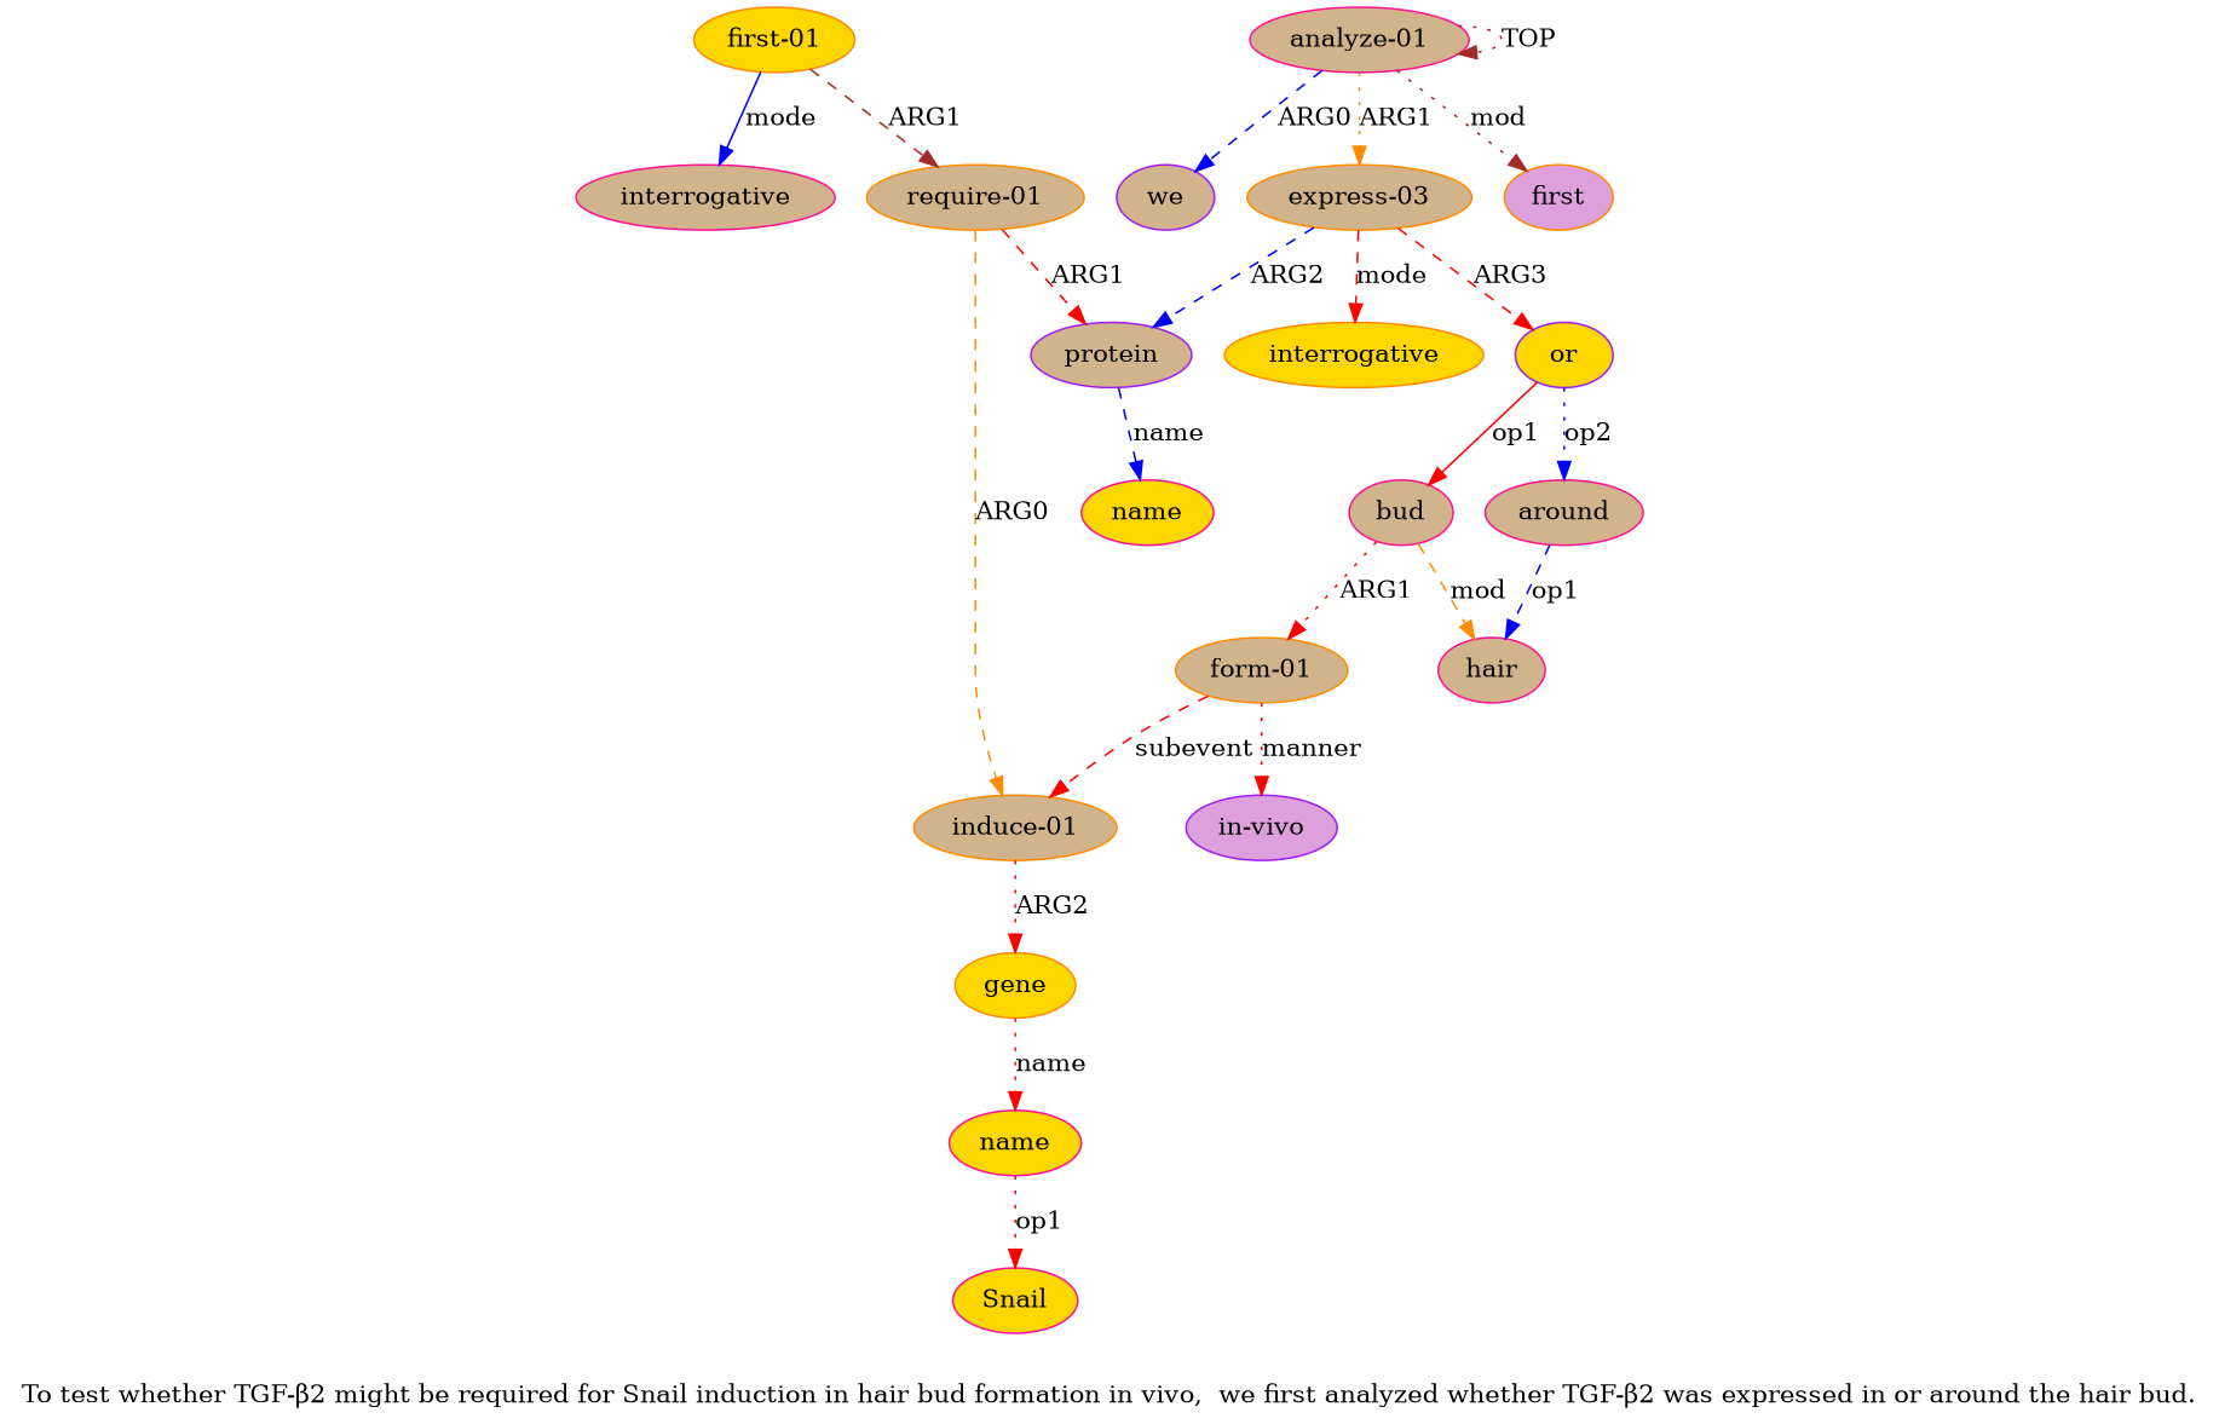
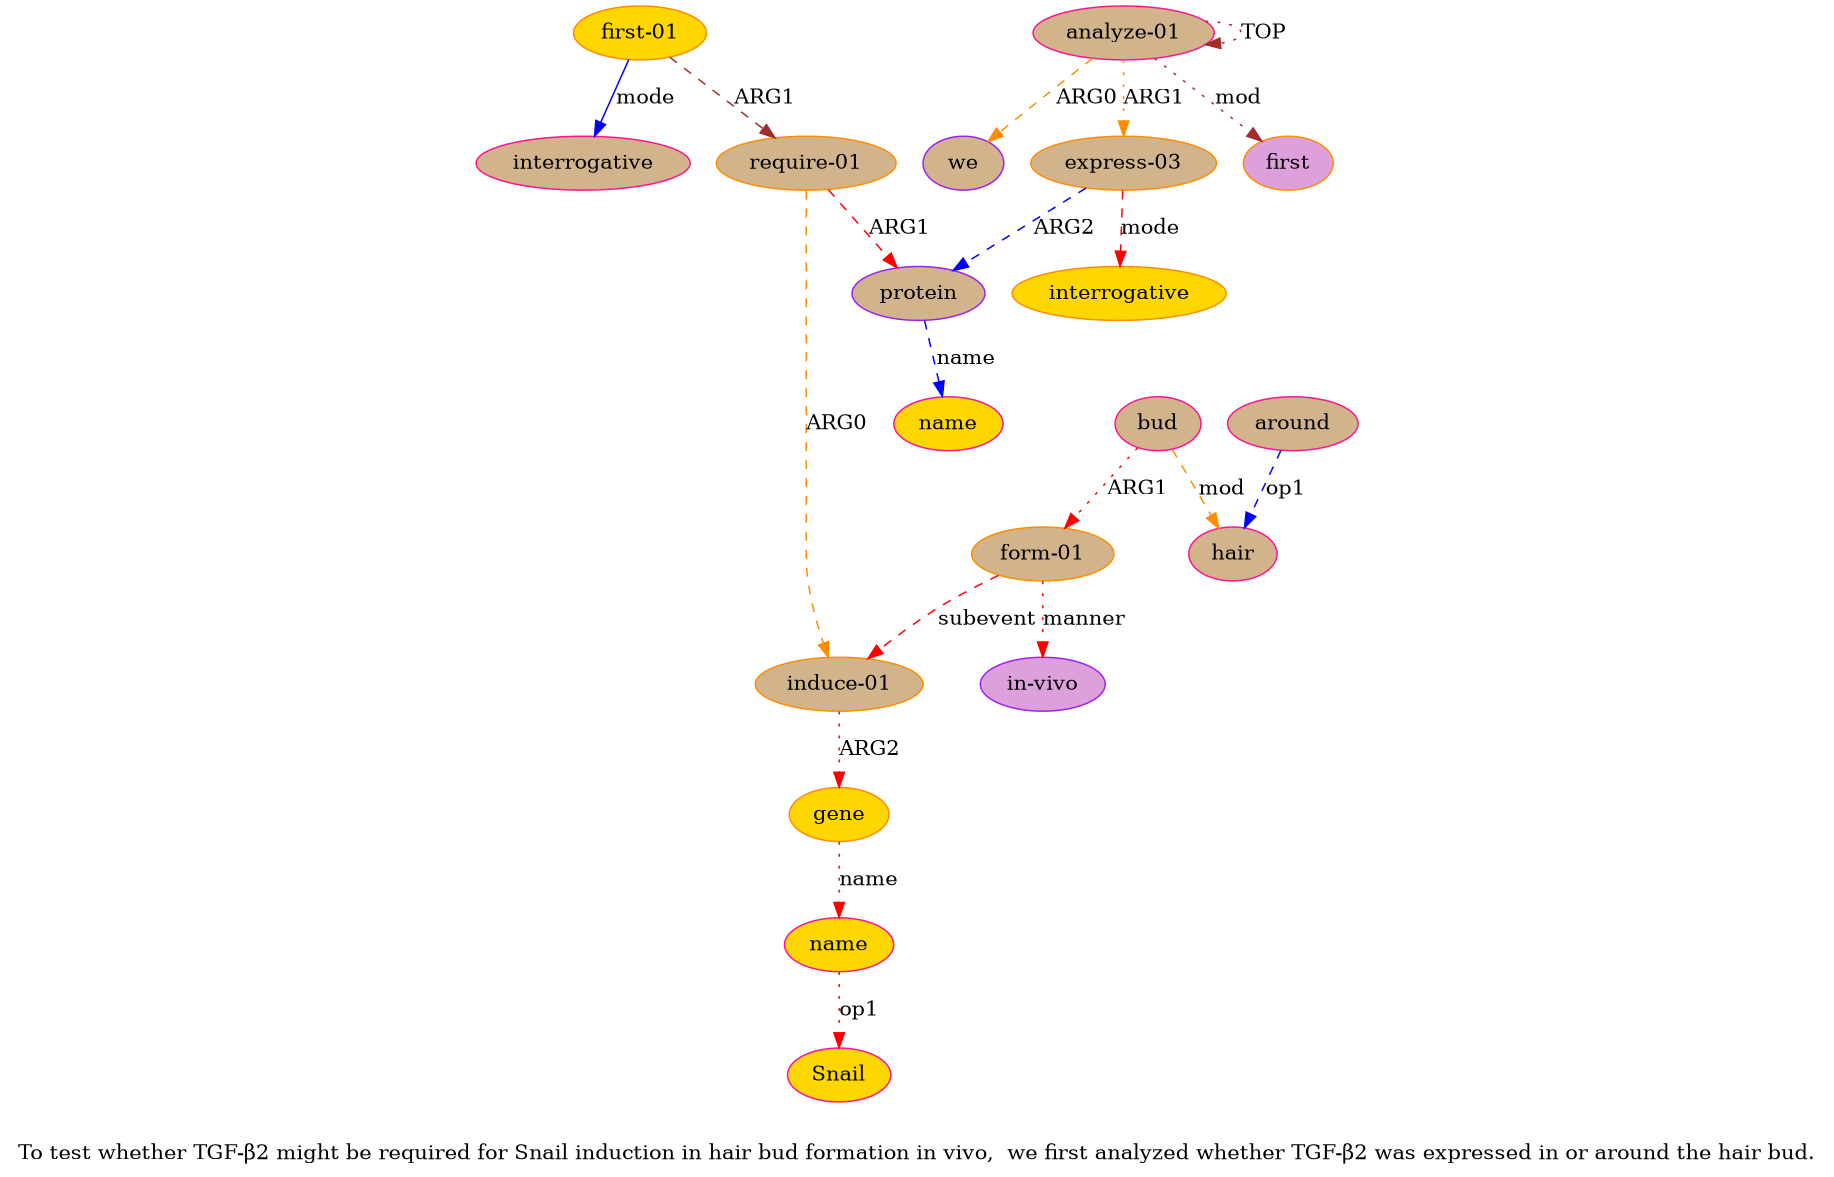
  digraph {
    label="To test whether TGF-β2 might be required for Snail induction in hair bud formation in vivo,  we first analyzed whether TGF-β2 was expressed in or around the hair bud."
    node [color=deeppink fillcolor=tan gold_ind=-1 gold_label=interrogative style=filled test_ind=-1 test_label=interrogative]
    edge [color=red gold_label=ARG1 style=dashed test_label=ARG1]
    n1 [label=interrogative]
    n2 [color=darkorange fillcolor=gold label=interrogative]
    n3 [fillcolor=gold gold_ind=15 gold_label=name label=name test_ind=15 test_label=name]
    n4 [fillcolor=gold gold_label=Snail label=Snail test_label=Snail]
    n5 [color=darkorange fillcolor=gold gold_ind=14 gold_label=gene label=gene test_ind=14 test_label=gene]
    n6 [color=purple fillcolor=plum gold_ind=17 gold_label="in-vivo" label="in-vivo" test_ind=17 test_label="in-vivo"]
    n7 [color=darkorange gold_ind=16 gold_label="form-01" label="form-01" test_ind=16 test_label="form-01"]
    n8 [color=darkorange gold_ind=13 gold_label="induce-01" label="induce-01" test_ind=13 test_label="induce-01"]
    n9 [gold_ind=6 gold_label=bud label=bud test_ind=6 test_label=bud]
    n10 [gold_ind=7 gold_label=hair label=hair test_ind=7 test_label=hair]
    n11 [color=darkorange fillcolor=gold gold_ind=11 gold_label="possible-01" label="first-01" test_ind=11 test_label="possible-01"]
    n12 [color=darkorange gold_ind=12 gold_label="require-01" label="require-01" test_ind=12 test_label="require-01"]
    n13 [color=purple gold_ind=3 gold_label=protein label=protein test_ind=3 test_label=protein]
    n14 [fillcolor=gold gold_ind=4 gold_label=name label=name test_ind=4 test_label=name]
    n15 [color=purple gold_ind=1 gold_label=we label=we test_ind=1 test_label=we]
    n16 [gold_ind=0 gold_label="analyze-01" label="analyze-01" test_ind=0 test_label="analyze-01"]
    n17 [color=darkorange gold_ind=2 gold_label="express-03" label="express-03" test_ind=2 test_label="express-03"]
    n18 [color=darkorange fillcolor=plum gold_ind=9 gold_label=first label=first test_ind=9 test_label=first]
-   n19 [color=purple fillcolor=gold gold_ind=5 gold_label=or label=or test_ind=5 test_label=or]
    n20 [gold_ind=8 gold_label=around label=around test_ind=8 test_label=around]
    n3 -> n4 [gold_label=op1 label=op1 style=dotted test_label=op1]
    n5 -> n3 [gold_label=name label=name style=dotted test_label=name]
    n7 -> n6 [gold_label=manner label=manner style=dotted test_label=manner]
    n7 -> n8 [gold_label=subevent label=subevent test_label=subevent]
    n8 -> n5 [gold_label=ARG2 label=ARG2 style=dotted test_label=ARG2]
    n9 -> n7 [label=ARG1 style=dotted]
    n9 -> n10 [color=darkorange gold_label=mod label=mod test_label=mod]
    n11 -> n1 [color=blue gold_label=mode label=mode style=solid test_label=mode]
    n11 -> n12 [color=brown label=ARG1]
    n12 -> n8 [color=darkorange gold_label=ARG0 label=ARG0 test_label=ARG0]
    n12 -> n13 [label=ARG1]
    n13 -> n14 [color=blue gold_label=name label=name test_label=name]
-   n16 -> n15 [color=blue gold_label=ARG0 label=ARG0 test_label=ARG0]
+   n16 -> n15 [color=darkorange gold_label=ARG0 label=ARG0 test_label=ARG0]
    n16 -> n16 [color=brown gold_label=TOP label=TOP style=dotted test_label=TOP]
    n16 -> n17 [color=darkorange label=ARG1 style=dotted]
    n16 -> n18 [color=brown gold_label=mod label=mod style=dotted test_label=mod]
    n17 -> n2 [gold_label=mode label=mode test_label=mode]
    n17 -> n13 [color=blue gold_label=ARG2 label=ARG2 test_label=ARG2]
-   n17 -> n19 [gold_label=ARG3 label=ARG3 test_label=ARG3]
-   n19 -> n9 [gold_label=op1 label=op1 style=solid test_label=op1]
-   n19 -> n20 [color=blue gold_label=op2 label=op2 style=dotted test_label=op2]
    n20 -> n10 [color=blue gold_label=op1 label=op1 test_label=op1]
  }
